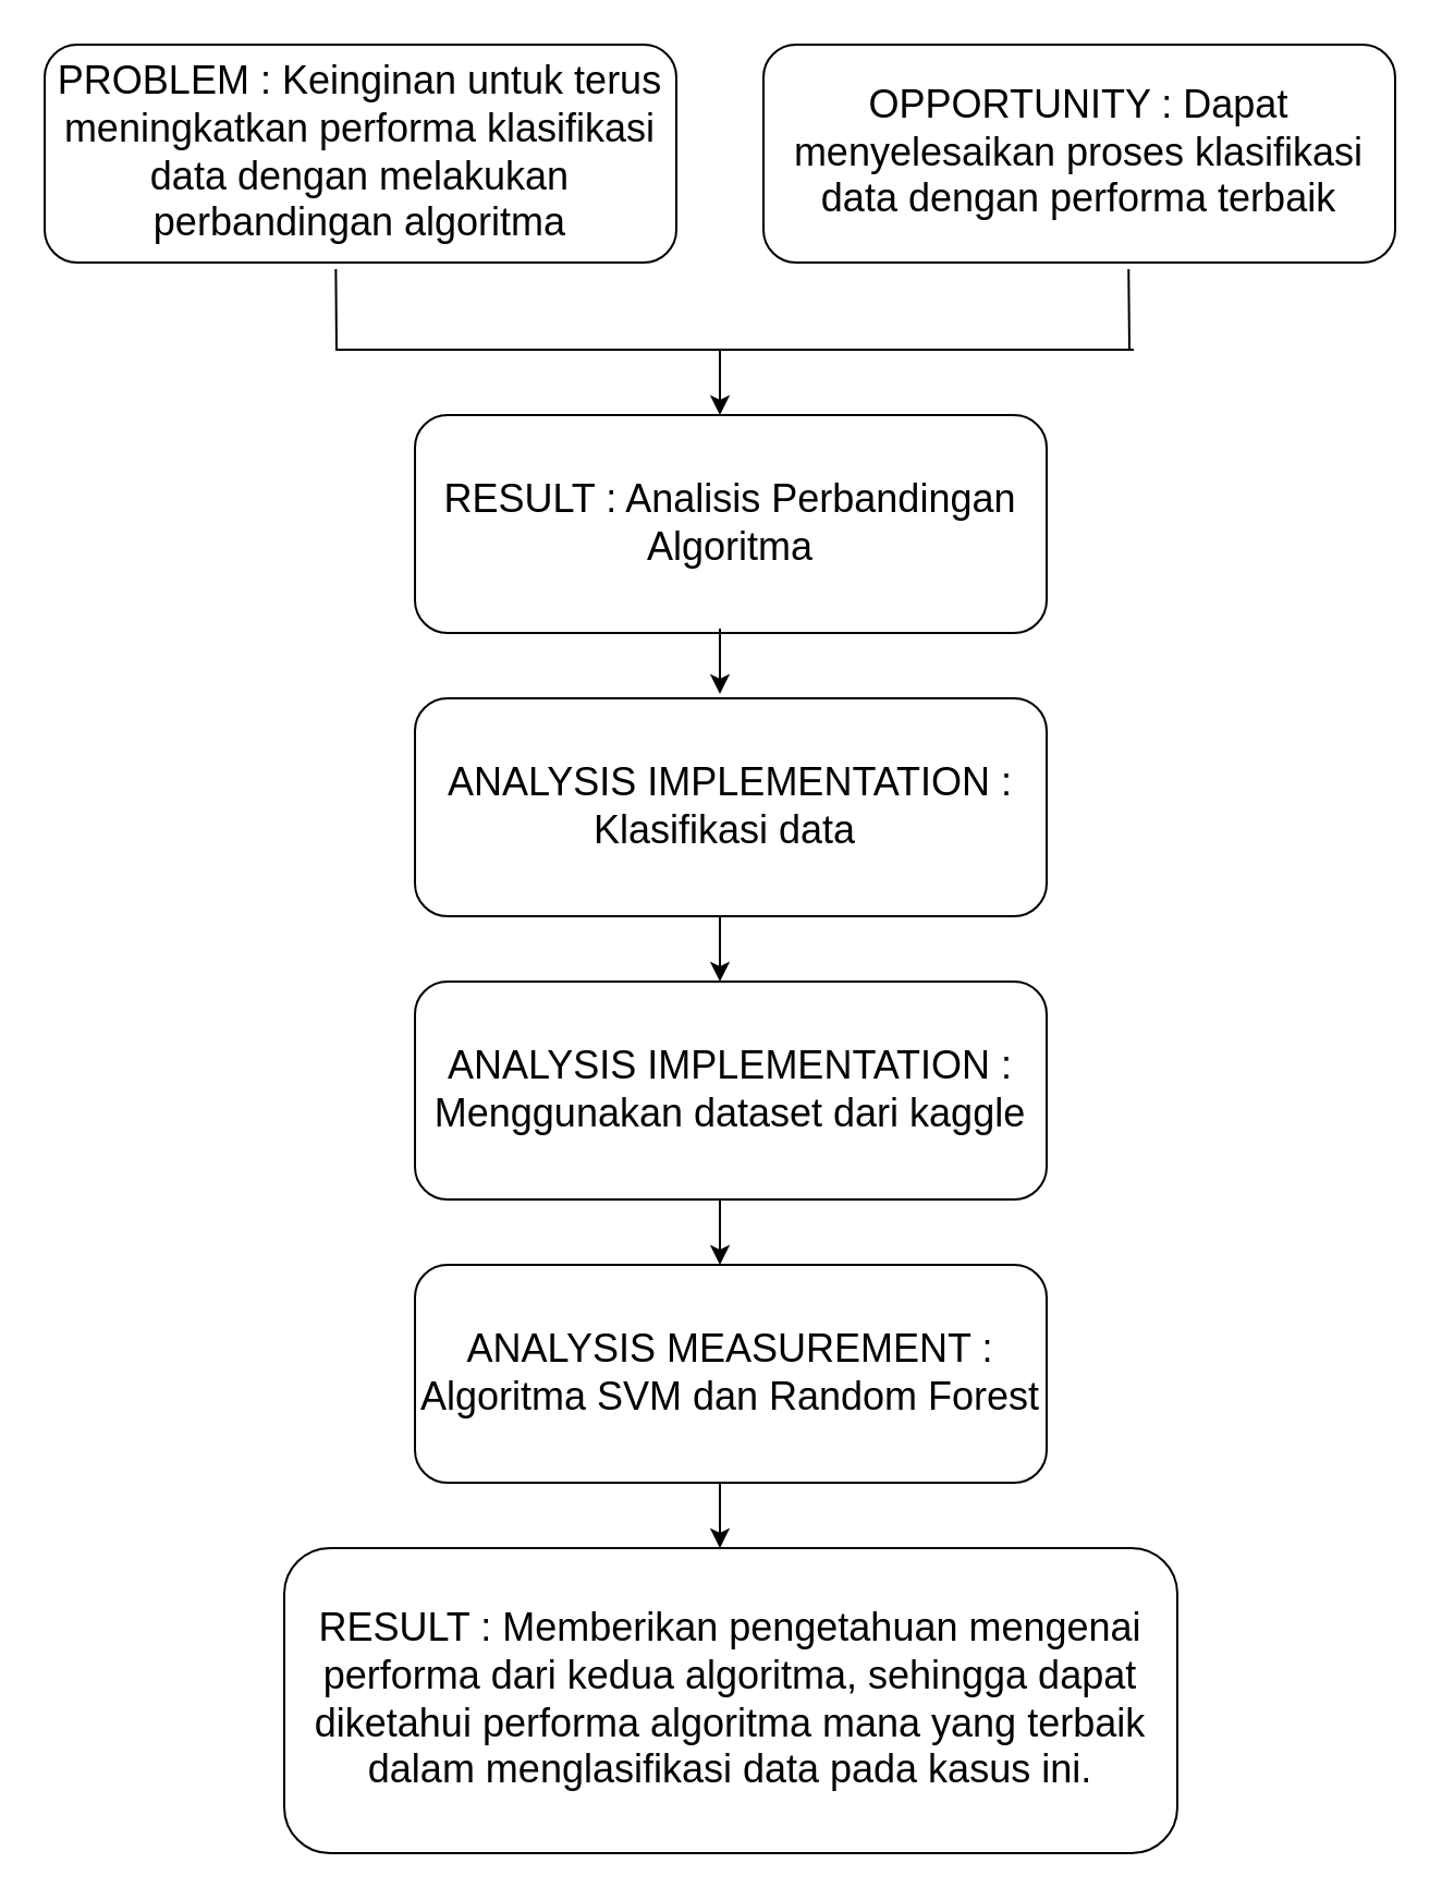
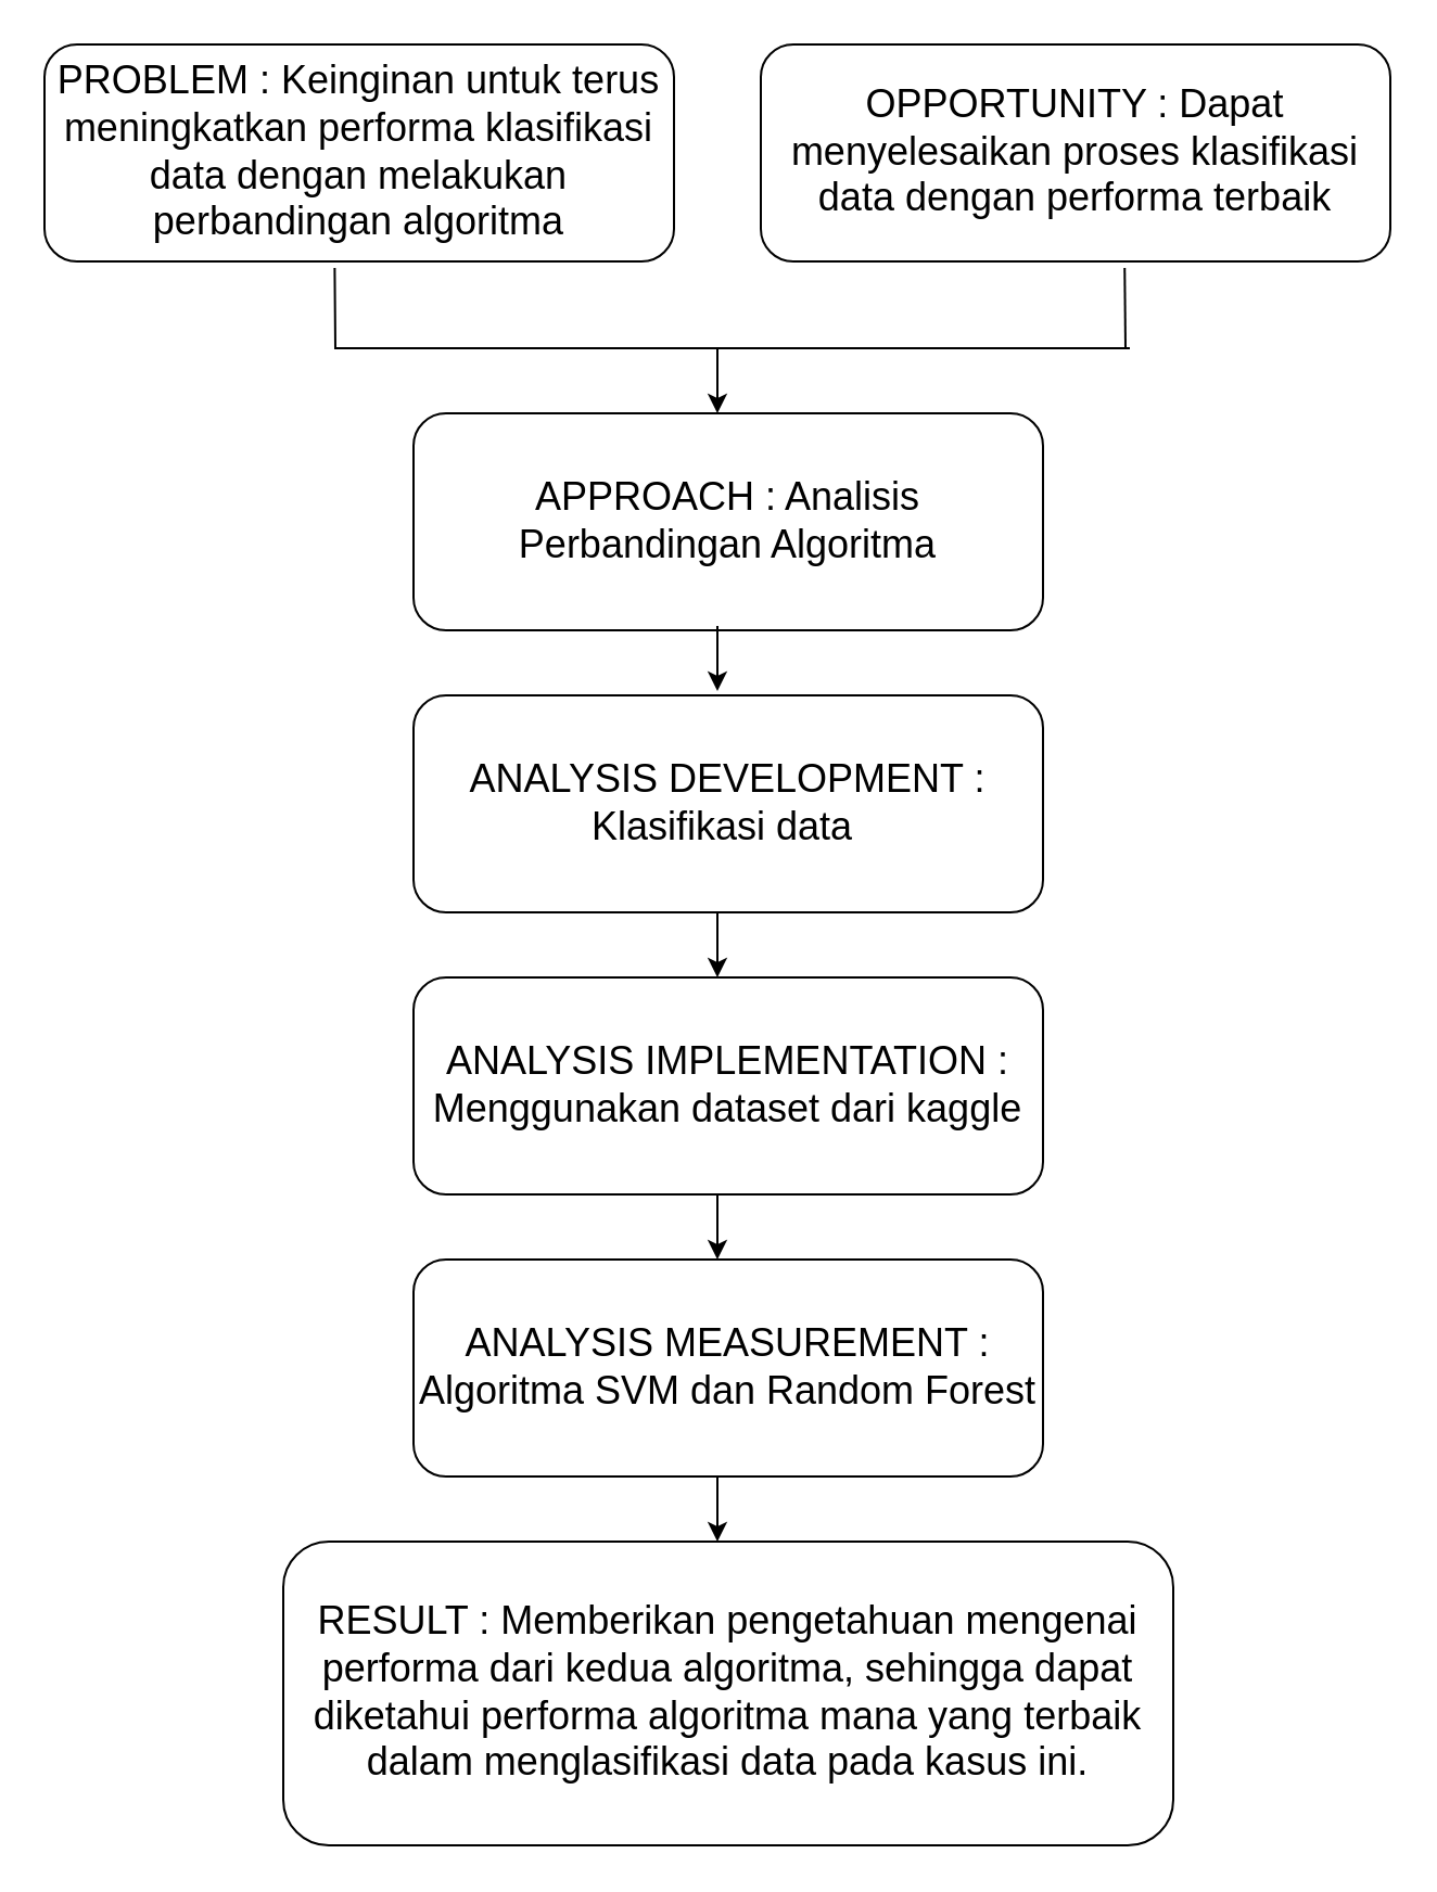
  <mxCell id="0" />
  <mxCell id="1" parent="0" />
  <mxCell id="2" value="&lt;font style=&quot;font-size: 18px;&quot;&gt;PROBLEM : Keinginan untuk terus meningkatkan performa klasifikasi data dengan melakukan perbandingan algoritma&lt;/font&gt;" style="rounded=1;whiteSpace=wrap;html=1;" vertex="1" parent="1"><mxGeometry x="20" y="20" width="290" height="100" as="geometry" /></mxCell>
  <mxCell id="3" value="&lt;font style=&quot;font-size: 18px;&quot;&gt;OPPORTUNITY : Dapat menyelesaikan proses klasifikasi data dengan performa terbaik&lt;/font&gt;" style="rounded=1;whiteSpace=wrap;html=1;" vertex="1" parent="1"><mxGeometry x="350" y="20" width="290" height="100" as="geometry" /></mxCell>
  <mxCell id="4" value="" style="endArrow=none;html=1;rounded=0;fontSize=18;entryX=0.461;entryY=1.03;entryDx=0;entryDy=0;entryPerimeter=0;" edge="1" parent="1" target="2"><mxGeometry width="50" height="50" relative="1" as="geometry"><mxPoint x="520" y="160" as="sourcePoint" /><mxPoint x="400" y="190" as="targetPoint" /><Array as="points"><mxPoint x="154" y="160" /></Array></mxGeometry></mxCell>
  <mxCell id="5" value="" style="endArrow=none;html=1;rounded=0;fontSize=18;entryX=0.578;entryY=1.03;entryDx=0;entryDy=0;entryPerimeter=0;" edge="1" parent="1" target="3"><mxGeometry width="50" height="50" relative="1" as="geometry"><mxPoint x="518" y="160" as="sourcePoint" /><mxPoint x="400" y="190" as="targetPoint" /></mxGeometry></mxCell>
  <mxCell id="6" value="" style="endArrow=classic;html=1;rounded=0;fontSize=18;" edge="1" parent="1"><mxGeometry width="50" height="50" relative="1" as="geometry"><mxPoint x="330" y="160" as="sourcePoint" /><mxPoint x="330" y="190" as="targetPoint" /></mxGeometry></mxCell>
- <mxCell id="7" value="&lt;font style=&quot;font-size: 18px;&quot;&gt;RESULT : Analisis Perbandingan Algoritma&lt;/font&gt;" style="rounded=1;whiteSpace=wrap;html=1;" vertex="1" parent="1"><mxGeometry x="190" y="190" width="290" height="100" as="geometry" /></mxCell>
+ <mxCell id="7" value="&lt;font style=&quot;font-size: 18px;&quot;&gt;APPROACH : Analisis Perbandingan Algoritma&lt;/font&gt;" style="rounded=1;whiteSpace=wrap;html=1;" vertex="1" parent="1"><mxGeometry x="190" y="190" width="290" height="100" as="geometry" /></mxCell>
  <mxCell id="8" value="" style="endArrow=classic;html=1;rounded=0;fontSize=18;" edge="1" parent="1"><mxGeometry width="50" height="50" relative="1" as="geometry"><mxPoint x="330" y="288" as="sourcePoint" /><mxPoint x="330" y="318" as="targetPoint" /></mxGeometry></mxCell>
- <mxCell id="9" value="&lt;font style=&quot;font-size: 18px;&quot;&gt;ANALYSIS IMPLEMENTATION : Klasifikasi data&amp;nbsp;&lt;/font&gt;" style="rounded=1;whiteSpace=wrap;html=1;" vertex="1" parent="1"><mxGeometry x="190" y="320" width="290" height="100" as="geometry" /></mxCell>
+ <mxCell id="9" value="&lt;font style=&quot;font-size: 18px;&quot;&gt;ANALYSIS DEVELOPMENT : Klasifikasi data&amp;nbsp;&lt;/font&gt;" style="rounded=1;whiteSpace=wrap;html=1;" vertex="1" parent="1"><mxGeometry x="190" y="320" width="290" height="100" as="geometry" /></mxCell>
  <mxCell id="10" value="" style="endArrow=classic;html=1;rounded=0;fontSize=18;" edge="1" parent="1"><mxGeometry width="50" height="50" relative="1" as="geometry"><mxPoint x="330" y="420" as="sourcePoint" /><mxPoint x="330" y="450" as="targetPoint" /></mxGeometry></mxCell>
  <mxCell id="11" value="&lt;font style=&quot;font-size: 18px;&quot;&gt;ANALYSIS IMPLEMENTATION : Menggunakan dataset dari kaggle&lt;/font&gt;" style="rounded=1;whiteSpace=wrap;html=1;" vertex="1" parent="1"><mxGeometry x="190" y="450" width="290" height="100" as="geometry" /></mxCell>
  <mxCell id="12" value="" style="endArrow=classic;html=1;rounded=0;fontSize=18;" edge="1" parent="1"><mxGeometry width="50" height="50" relative="1" as="geometry"><mxPoint x="330" y="550" as="sourcePoint" /><mxPoint x="330" y="580" as="targetPoint" /></mxGeometry></mxCell>
  <mxCell id="13" value="&lt;font style=&quot;font-size: 18px;&quot;&gt;ANALYSIS MEASUREMENT : Algoritma SVM dan Random Forest&lt;/font&gt;" style="rounded=1;whiteSpace=wrap;html=1;" vertex="1" parent="1"><mxGeometry x="190" y="580" width="290" height="100" as="geometry" /></mxCell>
  <mxCell id="14" value="" style="endArrow=classic;html=1;rounded=0;fontSize=18;" edge="1" parent="1"><mxGeometry width="50" height="50" relative="1" as="geometry"><mxPoint x="330" y="680" as="sourcePoint" /><mxPoint x="330" y="710" as="targetPoint" /></mxGeometry></mxCell>
  <mxCell id="15" value="&lt;font style=&quot;font-size: 18px;&quot;&gt;RESULT : Memberikan pengetahuan mengenai performa dari kedua algoritma, sehingga dapat diketahui performa algoritma mana yang terbaik dalam menglasifikasi data pada kasus ini.&lt;/font&gt;" style="rounded=1;whiteSpace=wrap;html=1;" vertex="1" parent="1"><mxGeometry x="130" y="710" width="410" height="140" as="geometry" /></mxCell>
